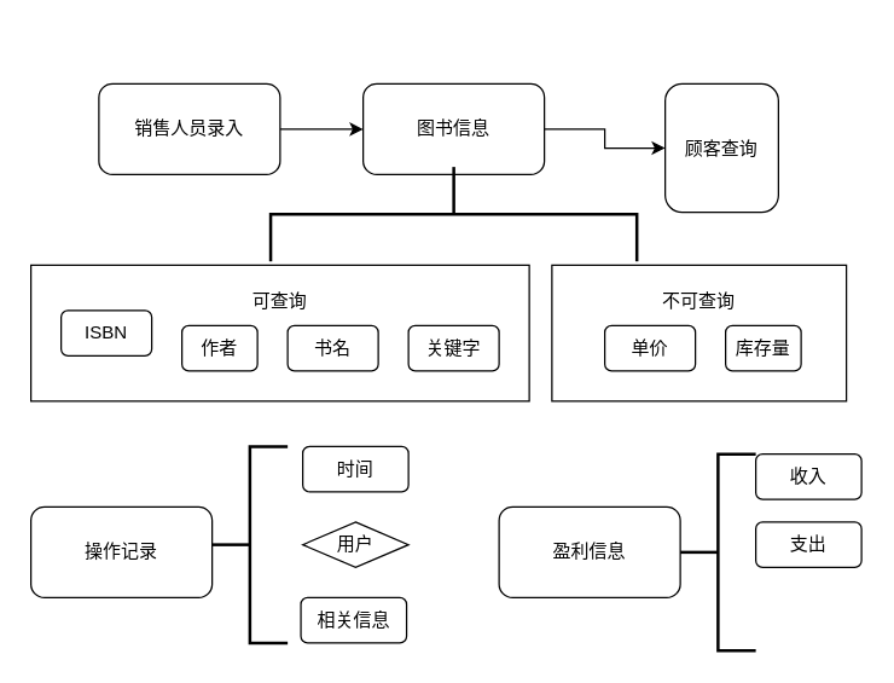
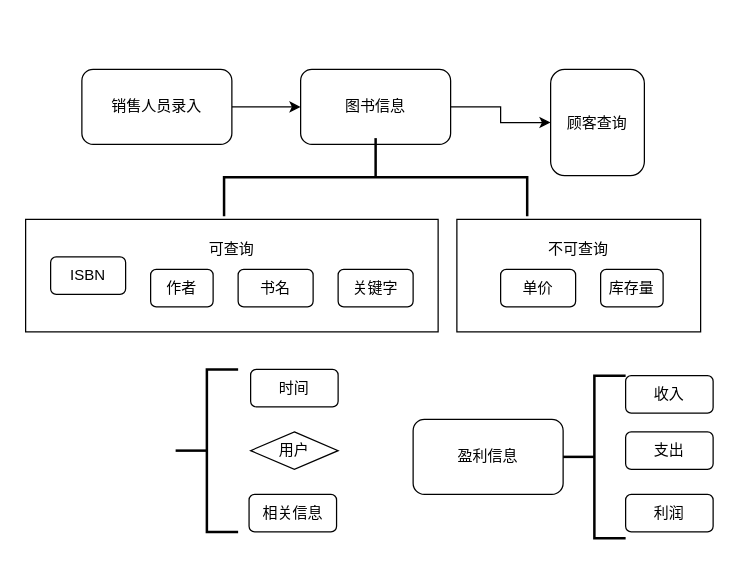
  <mxCell id="0" />
  <mxCell id="1" parent="0" />
  <mxCell id="2" style="edgeStyle=orthogonalEdgeStyle;rounded=0;orthogonalLoop=1;jettySize=auto;html=1;exitX=1;exitY=0.5;exitDx=0;exitDy=0;entryX=0;entryY=0.5;entryDx=0;entryDy=0;" edge="1" parent="1" source="3" target="6"><mxGeometry relative="1" as="geometry" /></mxCell>
  <mxCell id="3" value="图书信息" style="rounded=1;whiteSpace=wrap;html=1;" vertex="1" parent="1"><mxGeometry x="240" y="55" width="120" height="60" as="geometry" /></mxCell>
  <mxCell id="4" style="edgeStyle=orthogonalEdgeStyle;rounded=0;orthogonalLoop=1;jettySize=auto;html=1;exitX=1;exitY=0.5;exitDx=0;exitDy=0;" edge="1" parent="1" source="5" target="3"><mxGeometry relative="1" as="geometry" /></mxCell>
  <mxCell id="5" value="销售人员录入" style="rounded=1;whiteSpace=wrap;html=1;" vertex="1" parent="1"><mxGeometry x="65" y="55" width="120" height="60" as="geometry" /></mxCell>
  <mxCell id="6" value="顾客查询" style="rounded=1;whiteSpace=wrap;html=1;" vertex="1" parent="1"><mxGeometry x="440" y="55" width="75" height="85" as="geometry" /></mxCell>
  <mxCell id="7" value="" style="strokeWidth=2;html=1;shape=mxgraph.flowchart.annotation_2;align=left;labelPosition=right;pointerEvents=1;rotation=90;" vertex="1" parent="1"><mxGeometry x="268.75" y="20" width="62.5" height="242.5" as="geometry" /></mxCell>
  <mxCell id="8" value="ISBN" style="rounded=1;whiteSpace=wrap;html=1;" vertex="1" parent="1"><mxGeometry x="40" y="205" width="60" height="30" as="geometry" /></mxCell>
  <mxCell id="9" value="作者" style="rounded=1;whiteSpace=wrap;html=1;" vertex="1" parent="1"><mxGeometry x="120" y="215" width="50" height="30" as="geometry" /></mxCell>
  <mxCell id="10" value="书名" style="rounded=1;whiteSpace=wrap;html=1;" vertex="1" parent="1"><mxGeometry x="190" y="215" width="60" height="30" as="geometry" /></mxCell>
  <mxCell id="11" value="关键字" style="rounded=1;whiteSpace=wrap;html=1;" vertex="1" parent="1"><mxGeometry x="270" y="215" width="60" height="30" as="geometry" /></mxCell>
  <mxCell id="12" value="单价" style="rounded=1;whiteSpace=wrap;html=1;" vertex="1" parent="1"><mxGeometry x="400" y="215" width="60" height="30" as="geometry" /></mxCell>
  <mxCell id="13" value="库存量" style="rounded=1;whiteSpace=wrap;html=1;" vertex="1" parent="1"><mxGeometry x="480" y="215" width="50" height="30" as="geometry" /></mxCell>
  <mxCell id="14" value="&lt;div&gt;可查询&lt;/div&gt;&lt;div&gt;&lt;br&gt;&lt;/div&gt;&lt;div&gt;&lt;br&gt;&lt;/div&gt;&lt;div&gt;&lt;br&gt;&lt;/div&gt;" style="rounded=0;whiteSpace=wrap;html=1;fillColor=none;" vertex="1" parent="1"><mxGeometry x="20" y="175" width="330" height="90" as="geometry" /></mxCell>
  <mxCell id="15" value="不可查询&lt;div&gt;&lt;br&gt;&lt;/div&gt;&lt;div&gt;&lt;br&gt;&lt;/div&gt;&lt;div&gt;&lt;br&gt;&lt;/div&gt;" style="rounded=0;whiteSpace=wrap;html=1;fillColor=none;" vertex="1" parent="1"><mxGeometry x="365" y="175" width="195" height="90" as="geometry" /></mxCell>
- <mxCell id="16" value="操作记录" style="rounded=1;whiteSpace=wrap;html=1;" vertex="1" parent="1"><mxGeometry x="20" y="335" width="120" height="60" as="geometry" /></mxCell>
  <mxCell id="17" value="时间" style="rounded=1;whiteSpace=wrap;html=1;" vertex="1" parent="1"><mxGeometry x="200" y="295" width="70" height="30" as="geometry" /></mxCell>
  <mxCell id="18" value="用户" style="rhombus;whiteSpace=wrap;html=1;" vertex="1" parent="1"><mxGeometry x="200" y="345" width="70" height="30" as="geometry" /></mxCell>
  <mxCell id="19" value="相关信息" style="rounded=1;whiteSpace=wrap;html=1;" vertex="1" parent="1"><mxGeometry x="198.75" y="395" width="70" height="30" as="geometry" /></mxCell>
  <mxCell id="20" value="" style="strokeWidth=2;html=1;shape=mxgraph.flowchart.annotation_2;align=left;labelPosition=right;pointerEvents=1;" vertex="1" parent="1"><mxGeometry x="140" y="295" width="50" height="130" as="geometry" /></mxCell>
  <mxCell id="21" value="盈利信息" style="rounded=1;whiteSpace=wrap;html=1;" vertex="1" parent="1"><mxGeometry x="330" y="335" width="120" height="60" as="geometry" /></mxCell>
  <mxCell id="22" value="收入" style="rounded=1;whiteSpace=wrap;html=1;" vertex="1" parent="1"><mxGeometry x="500" y="300" width="70" height="30" as="geometry" /></mxCell>
  <mxCell id="23" value="支出" style="rounded=1;whiteSpace=wrap;html=1;" vertex="1" parent="1"><mxGeometry x="500" y="345" width="70" height="30" as="geometry" /></mxCell>
+ <mxCell id="24" value="利润" style="rounded=1;whiteSpace=wrap;html=1;" vertex="1" parent="1"><mxGeometry x="500" y="395" width="70" height="30" as="geometry" /></mxCell>
  <mxCell id="25" value="" style="strokeWidth=2;html=1;shape=mxgraph.flowchart.annotation_2;align=left;labelPosition=right;pointerEvents=1;" vertex="1" parent="1"><mxGeometry x="450" y="300" width="50" height="130" as="geometry" /></mxCell>
